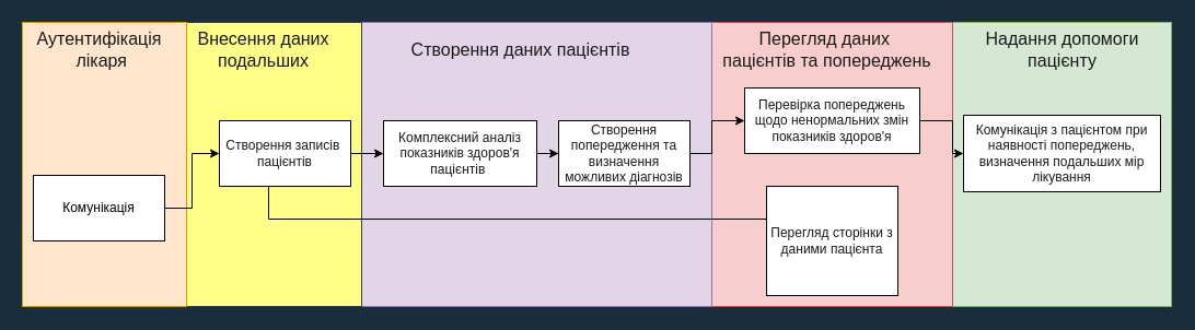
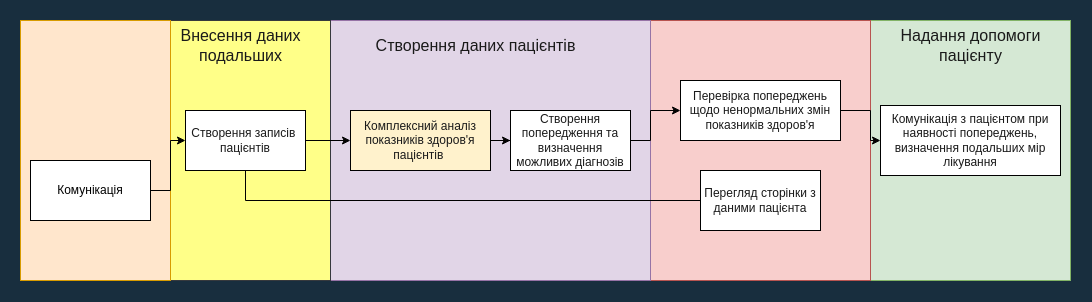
  <mxCell id="0" />
  <mxCell id="1" parent="0" />
  <mxCell id="2" value="" style="rounded=0;whiteSpace=wrap;html=1;fillColor=#d5e8d4;strokeColor=#82b366;" vertex="1" parent="1"><mxGeometry x="870" y="20" width="200" height="260" as="geometry" /></mxCell>
  <mxCell id="3" value="" style="rounded=0;whiteSpace=wrap;html=1;fillColor=#f8cecc;strokeColor=#b85450;" vertex="1" parent="1"><mxGeometry x="650" y="20" width="220" height="260" as="geometry" /></mxCell>
  <mxCell id="4" value="" style="rounded=0;whiteSpace=wrap;html=1;fillColor=#e1d5e7;strokeColor=#9673a6;" vertex="1" parent="1"><mxGeometry x="330" y="20" width="320" height="260" as="geometry" /></mxCell>
  <mxCell id="5" value="" style="rounded=0;whiteSpace=wrap;html=1;fillColor=#ffff88;strokeColor=#36393d;" vertex="1" parent="1"><mxGeometry x="170" y="20" width="160" height="260" as="geometry" /></mxCell>
  <mxCell id="6" value="" style="rounded=0;whiteSpace=wrap;html=1;fillColor=#ffe6cc;strokeColor=#d79b00;align=center;" vertex="1" parent="1"><mxGeometry x="20" y="20" width="150" height="260" as="geometry" /></mxCell>
  <mxCell id="7" style="edgeStyle=orthogonalEdgeStyle;rounded=0;orthogonalLoop=1;jettySize=auto;html=1;entryX=0;entryY=0.5;entryDx=0;entryDy=0;fontColor=#1A1A1A;" edge="1" parent="1" source="8" target="11"><mxGeometry relative="1" as="geometry" /></mxCell>
  <mxCell id="8" value="Комунікація" style="rounded=0;whiteSpace=wrap;html=1;" vertex="1" parent="1"><mxGeometry x="30" y="160" width="120" height="60" as="geometry" /></mxCell>
  <mxCell id="9" style="edgeStyle=orthogonalEdgeStyle;rounded=0;orthogonalLoop=1;jettySize=auto;html=1;fontColor=#1A1A1A;" edge="1" parent="1" source="11" target="14"><mxGeometry relative="1" as="geometry" /></mxCell>
  <mxCell id="10" style="edgeStyle=orthogonalEdgeStyle;rounded=0;orthogonalLoop=1;jettySize=auto;html=1;entryX=0;entryY=0.5;entryDx=0;entryDy=0;fontColor=#1A1A1A;endArrow=none;" edge="1" parent="1" source="11" target="12"><mxGeometry relative="1" as="geometry"><Array as="points"><mxPoint x="245" y="200" /></Array></mxGeometry></mxCell>
- <mxCell id="11" value="&lt;span style=&quot;color: rgb(26 , 26 , 26)&quot;&gt;Створення записів&amp;nbsp;&lt;/span&gt;&lt;br style=&quot;color: rgb(26 , 26 , 26)&quot;&gt;&lt;span style=&quot;color: rgb(26 , 26 , 26)&quot;&gt;пацієнтів&lt;/span&gt;" style="rounded=0;whiteSpace=wrap;html=1;" vertex="1" parent="1"><mxGeometry x="200" y="110" width="120" height="60" as="geometry" /></mxCell>
- <mxCell id="12" value="&lt;span style=&quot;color: rgb(26 , 26 , 26) ; background-color: rgb(255 , 255 , 255)&quot;&gt;Перегляд сторінки з даними пацієнта&lt;/span&gt;" style="rounded=0;whiteSpace=wrap;html=1;" vertex="1" parent="1"><mxGeometry x="700" y="170" width="120" height="100" as="geometry" /></mxCell>
+ <mxCell id="11" value="&lt;span style=&quot;color: rgb(26 , 26 , 26)&quot;&gt;Створення записів&amp;nbsp;&lt;/span&gt;&lt;br style=&quot;color: rgb(26 , 26 , 26)&quot;&gt;&lt;span style=&quot;color: rgb(26 , 26 , 26)&quot;&gt;пацієнтів&lt;/span&gt;" style="rounded=0;whiteSpace=wrap;html=1;" vertex="1" parent="1"><mxGeometry x="185" y="110" width="120" height="60" as="geometry" /></mxCell>
+ <mxCell id="12" value="&lt;span style=&quot;color: rgb(26 , 26 , 26) ; background-color: rgb(255 , 255 , 255)&quot;&gt;Перегляд сторінки з даними пацієнта&lt;/span&gt;" style="rounded=0;whiteSpace=wrap;html=1;" vertex="1" parent="1"><mxGeometry x="700" y="170" width="120" height="60" as="geometry" /></mxCell>
  <mxCell id="13" style="edgeStyle=orthogonalEdgeStyle;rounded=0;orthogonalLoop=1;jettySize=auto;html=1;entryX=0;entryY=0.5;entryDx=0;entryDy=0;fontColor=#1A1A1A;" edge="1" parent="1" source="14" target="18"><mxGeometry relative="1" as="geometry"><Array as="points" /></mxGeometry></mxCell>
- <mxCell id="14" value="&lt;span style=&quot;color: rgb(26 , 26 , 26)&quot;&gt;Комплексний аналіз показників здоров'я пацієнтів&amp;nbsp;&lt;/span&gt;" style="rounded=0;whiteSpace=wrap;html=1;" vertex="1" parent="1"><mxGeometry x="350" y="110" width="140" height="60" as="geometry" /></mxCell>
+ <mxCell id="14" value="&lt;span style=&quot;color: rgb(26 , 26 , 26)&quot;&gt;Комплексний аналіз показників здоров'я пацієнтів&amp;nbsp;&lt;/span&gt;" style="rounded=0;whiteSpace=wrap;html=1;fillColor=#fff2cc;" vertex="1" parent="1"><mxGeometry x="350" y="110" width="140" height="60" as="geometry" /></mxCell>
  <mxCell id="15" style="edgeStyle=orthogonalEdgeStyle;rounded=0;orthogonalLoop=1;jettySize=auto;html=1;fontColor=#1A1A1A;" edge="1" parent="1" source="16" target="19"><mxGeometry relative="1" as="geometry"><Array as="points"><mxPoint x="870" y="110" /><mxPoint x="870" y="140" /></Array></mxGeometry></mxCell>
  <mxCell id="16" value="&lt;span style=&quot;color: rgb(26 , 26 , 26)&quot;&gt;Перевірка попереджень щодо ненормальних змін показників здоров'я&lt;/span&gt;" style="rounded=0;whiteSpace=wrap;html=1;" vertex="1" parent="1"><mxGeometry x="680" y="80" width="160" height="60" as="geometry" /></mxCell>
  <mxCell id="17" style="edgeStyle=orthogonalEdgeStyle;rounded=0;orthogonalLoop=1;jettySize=auto;html=1;entryX=0;entryY=0.5;entryDx=0;entryDy=0;fontColor=#1A1A1A;" edge="1" parent="1" source="18" target="16"><mxGeometry relative="1" as="geometry"><Array as="points"><mxPoint x="650" y="140" /><mxPoint x="650" y="110" /></Array></mxGeometry></mxCell>
  <mxCell id="18" value="&lt;span style=&quot;color: rgb(26 , 26 , 26)&quot;&gt;Створення попередження та визначення можливих діагнозів&lt;/span&gt;" style="rounded=0;whiteSpace=wrap;html=1;" vertex="1" parent="1"><mxGeometry x="510" y="110" width="120" height="60" as="geometry" /></mxCell>
  <mxCell id="19" value="&lt;span style=&quot;color: rgb(26 , 26 , 26)&quot;&gt;Комунікація з пацієнтом при наявності попереджень, визначення подальших мір лікування&lt;/span&gt;" style="rounded=0;whiteSpace=wrap;html=1;" vertex="1" parent="1"><mxGeometry x="880" y="105" width="180" height="70" as="geometry" /></mxCell>
- <mxCell id="20" value="&lt;span style=&quot;font-size: 16px&quot;&gt;&lt;font color=&quot;#1a1a1a&quot;&gt;Аутентифікація&lt;br&gt;&amp;nbsp;лікаря&lt;/font&gt;&lt;/span&gt;" style="text;html=1;align=center;verticalAlign=middle;resizable=0;points=[];autosize=1;strokeColor=none;fillColor=none;" vertex="1" parent="1"><mxGeometry x="25" y="30" width="130" height="30" as="geometry" /></mxCell>
  <mxCell id="21" value="&lt;span style=&quot;font-family: &amp;#34;helvetica&amp;#34; ; font-size: 16px&quot;&gt;Внесення даних&lt;/span&gt;&lt;br style=&quot;font-family: &amp;#34;helvetica&amp;#34; ; font-size: 16px&quot;&gt;&lt;span style=&quot;font-family: &amp;#34;helvetica&amp;#34; ; font-size: 16px&quot;&gt;подальших&lt;/span&gt;" style="text;html=1;align=center;verticalAlign=middle;resizable=0;points=[];autosize=1;strokeColor=none;fillColor=none;fontColor=#1A1A1A;" vertex="1" parent="1"><mxGeometry x="170" y="30" width="140" height="30" as="geometry" /></mxCell>
- <mxCell id="22" value="&lt;span style=&quot;font-size: 16px&quot;&gt;Перегляд даних&amp;nbsp;&lt;/span&gt;&lt;br style=&quot;font-size: 16px&quot;&gt;&lt;span style=&quot;font-size: 16px&quot;&gt;пацієнтів та попереджень&lt;/span&gt;" style="text;html=1;align=center;verticalAlign=middle;resizable=0;points=[];autosize=1;strokeColor=none;fillColor=none;fontColor=#1A1A1A;" vertex="1" parent="1"><mxGeometry x="650" y="30" width="210" height="30" as="geometry" /></mxCell>
  <mxCell id="23" value="&lt;span style=&quot;font-size: 16px&quot;&gt;Створення даних пацієнтів&lt;/span&gt;" style="text;html=1;align=center;verticalAlign=middle;resizable=0;points=[];autosize=1;strokeColor=none;fillColor=none;fontColor=#1A1A1A;" vertex="1" parent="1"><mxGeometry x="360" y="35" width="230" height="20" as="geometry" /></mxCell>
  <mxCell id="24" value="&lt;span style=&quot;font-size: 16px ; font-family: &amp;#34;helvetica&amp;#34;&quot;&gt;Надання допомоги&lt;/span&gt;&lt;br style=&quot;font-size: 16px ; font-family: &amp;#34;helvetica&amp;#34;&quot;&gt;&lt;span style=&quot;font-size: 16px ; font-family: &amp;#34;helvetica&amp;#34;&quot;&gt;пацієнту&lt;/span&gt;" style="text;html=1;align=center;verticalAlign=middle;resizable=0;points=[];autosize=1;strokeColor=none;fillColor=none;fontColor=#1A1A1A;" vertex="1" parent="1"><mxGeometry x="890" y="30" width="160" height="30" as="geometry" /></mxCell>
